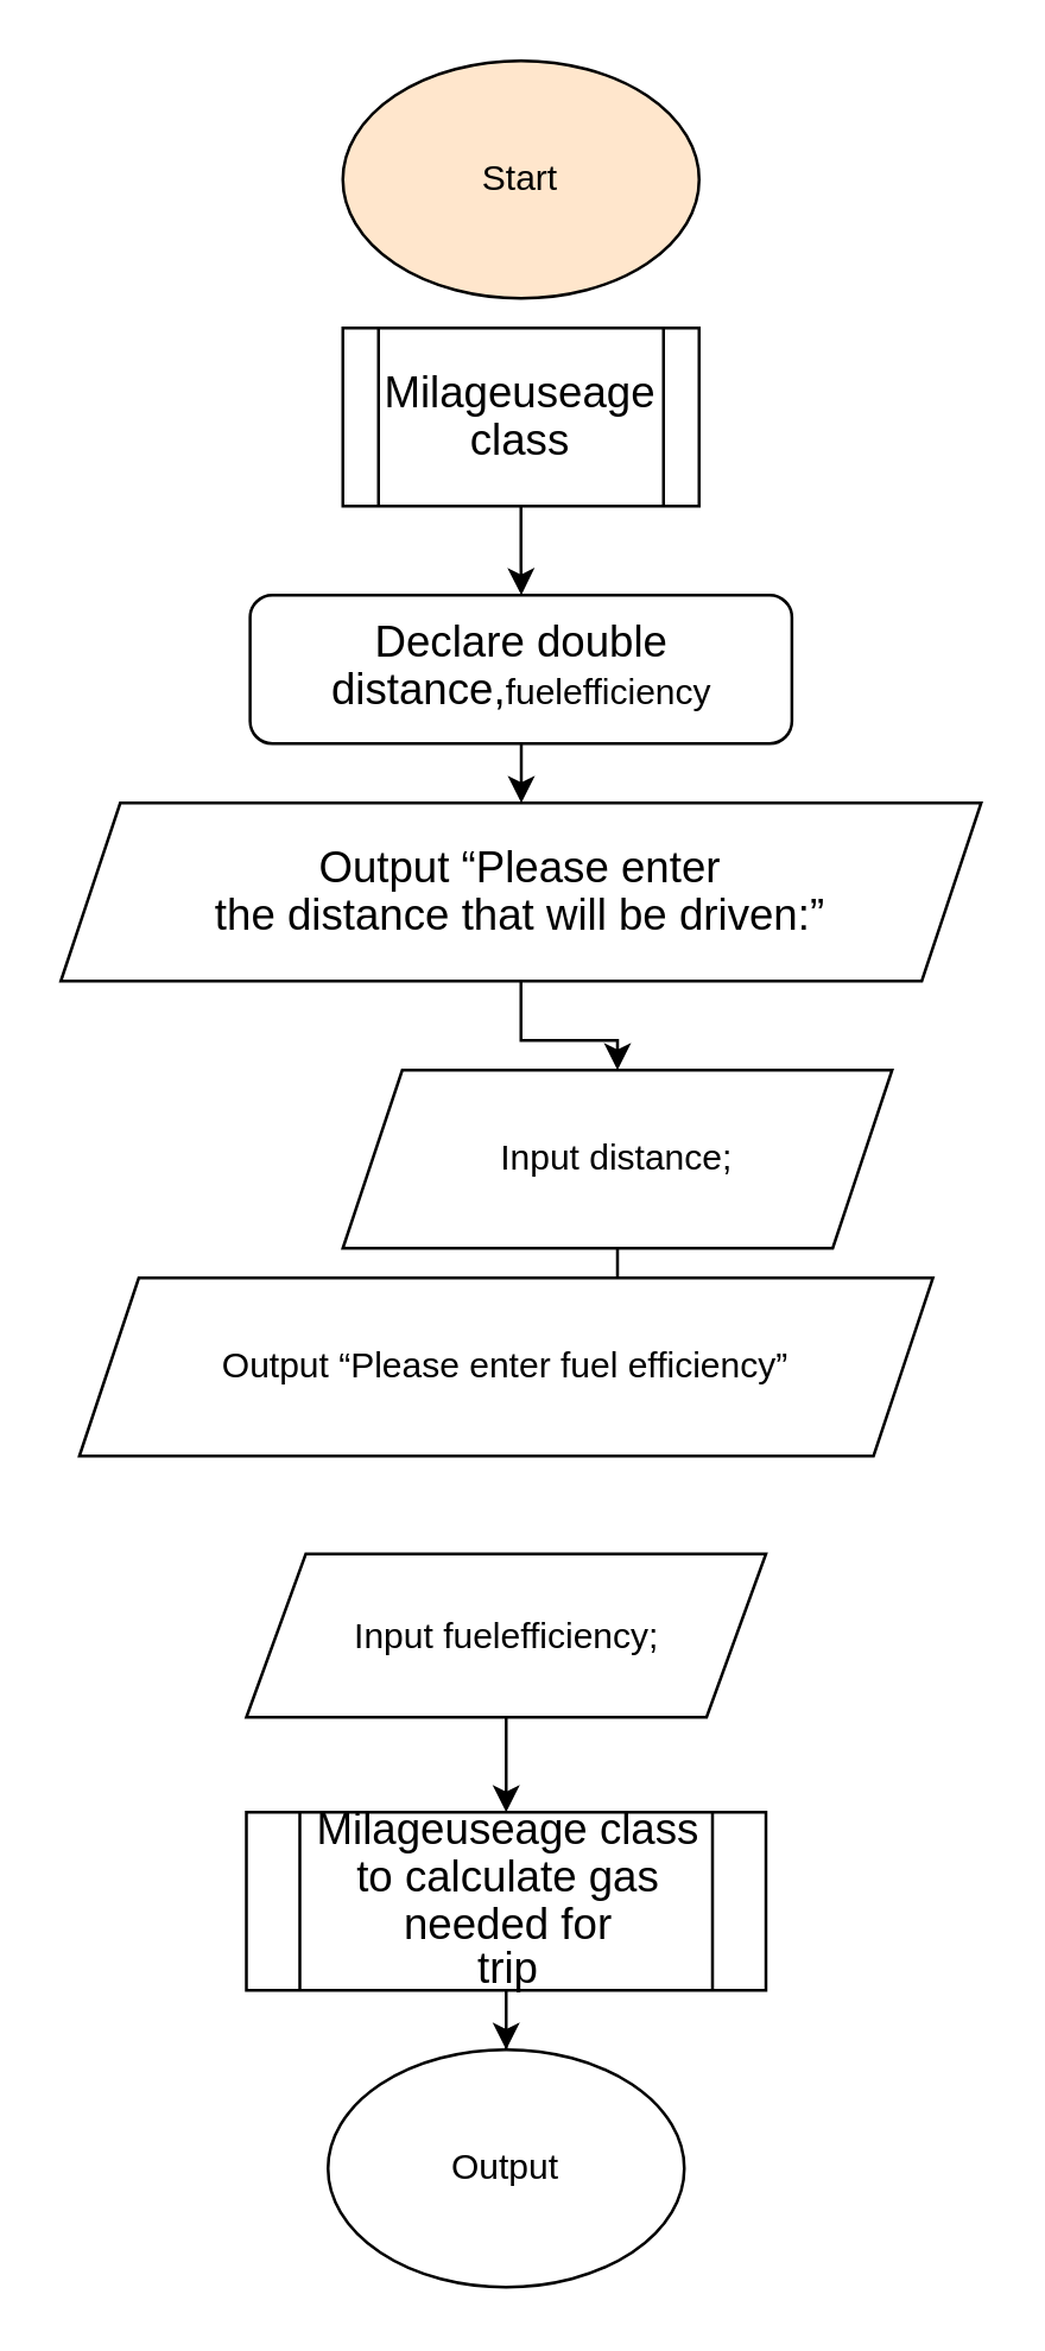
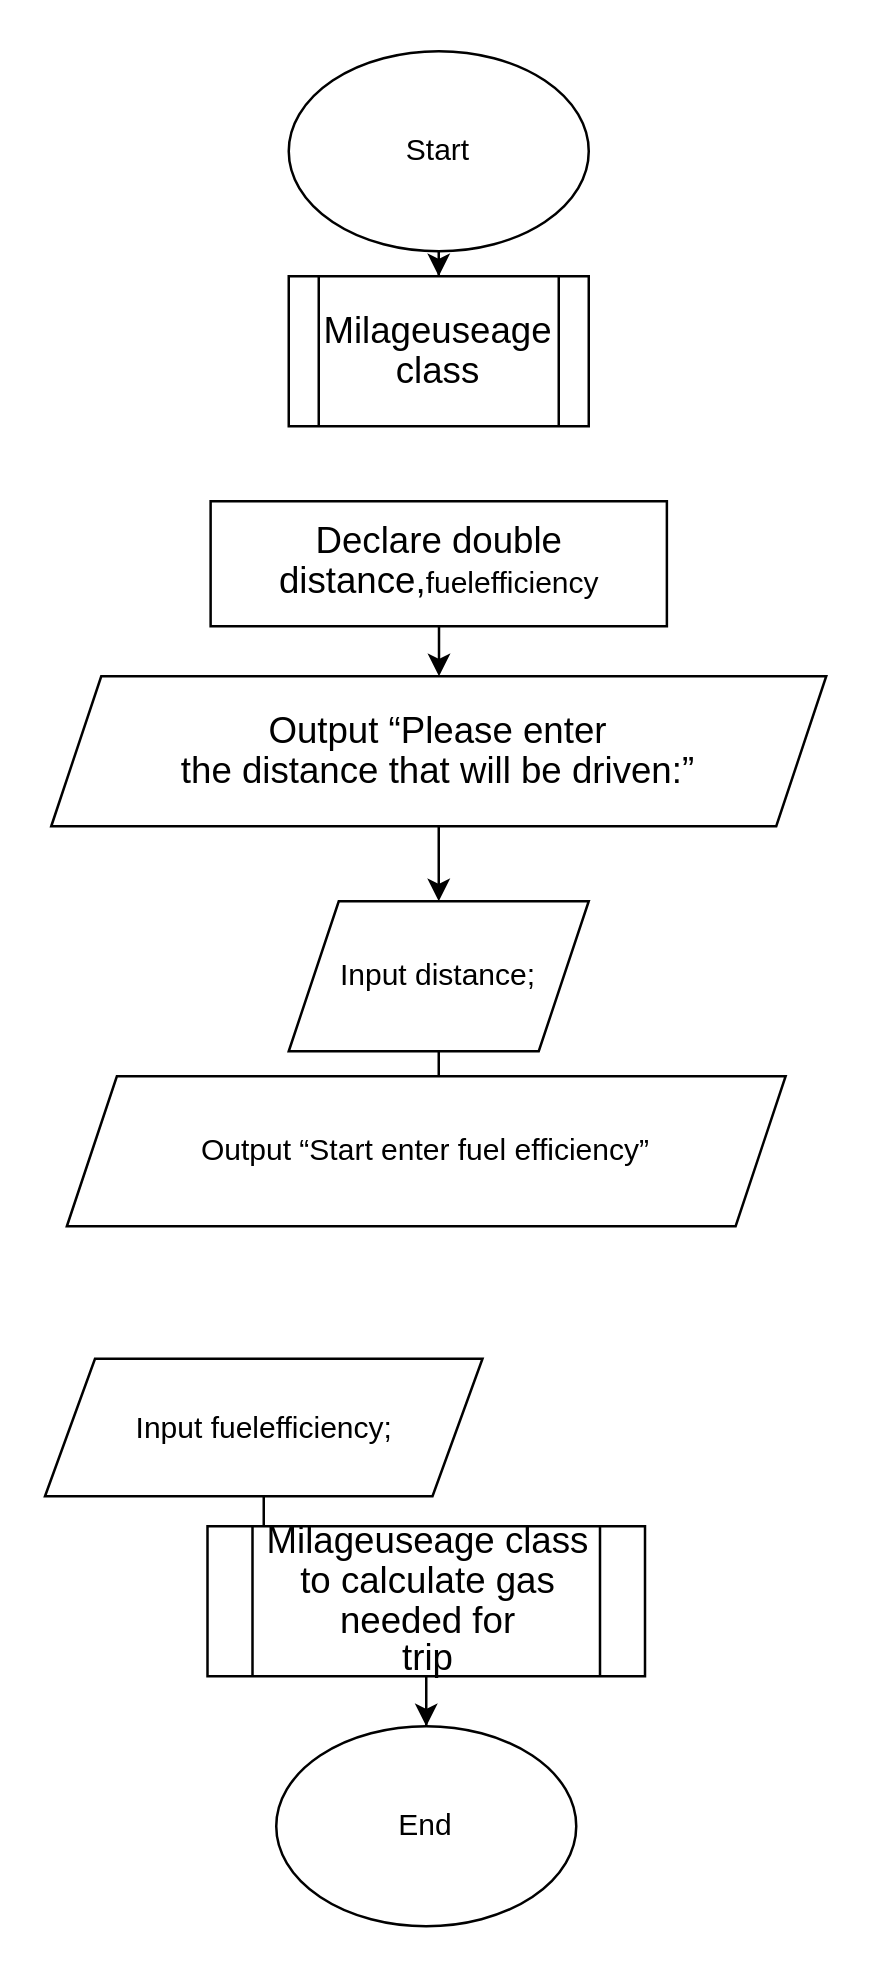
  <mxCell id="0" />
  <mxCell id="1" parent="0" />
- <mxCell id="3" value="Start" style="ellipse;whiteSpace=wrap;html=1;fillColor=#ffe6cc;" parent="1" vertex="1"><mxGeometry x="115" y="20" width="120" height="80" as="geometry" /></mxCell>
- <mxCell id="4" value="" style="edgeStyle=orthogonalEdgeStyle;rounded=0;orthogonalLoop=1;jettySize=auto;html=1;" edge="1" parent="1" source="5" target="17"><mxGeometry relative="1" as="geometry" /></mxCell>
+ <mxCell id="2" value="" style="edgeStyle=orthogonalEdgeStyle;rounded=0;orthogonalLoop=1;jettySize=auto;html=1;" parent="1" source="3" target="5" edge="1"><mxGeometry relative="1" as="geometry" /></mxCell>
+ <mxCell id="3" value="Start" style="ellipse;whiteSpace=wrap;html=1;" parent="1" vertex="1"><mxGeometry x="115" y="20" width="120" height="80" as="geometry" /></mxCell>
  <mxCell id="5" value="&lt;span style=&quot;font-size: 11.0pt ; line-height: 107% ; font-family: &amp;#34;calibri&amp;#34; , sans-serif&quot;&gt;Milageuseage class&lt;/span&gt;" style="shape=process;whiteSpace=wrap;html=1;backgroundOutline=1;" parent="1" vertex="1"><mxGeometry x="115" y="110" width="120" height="60" as="geometry" /></mxCell>
  <mxCell id="6" style="edgeStyle=orthogonalEdgeStyle;rounded=0;orthogonalLoop=1;jettySize=auto;html=1;entryX=0.5;entryY=0;entryDx=0;entryDy=0;" edge="1" parent="1" source="7" target="9"><mxGeometry relative="1" as="geometry" /></mxCell>
  <mxCell id="7" value="&lt;span style=&quot;font-size: 11.0pt ; line-height: 107% ; font-family: &amp;#34;calibri&amp;#34; , sans-serif&quot;&gt;Output “Please enter&lt;br/&gt;the distance that will be driven:”&lt;/span&gt;" style="shape=parallelogram;perimeter=parallelogramPerimeter;whiteSpace=wrap;html=1;fixedSize=1;" parent="1" vertex="1"><mxGeometry x="20" y="270" width="310" height="60" as="geometry" /></mxCell>
  <mxCell id="8" value="" style="edgeStyle=orthogonalEdgeStyle;rounded=0;orthogonalLoop=1;jettySize=auto;html=1;" parent="1" source="9" target="10" edge="1"><mxGeometry relative="1" as="geometry" /></mxCell>
- <mxCell id="9" value="&lt;p class=&quot;MsoNormal&quot;&gt;Input distance;&lt;/p&gt;" style="shape=parallelogram;perimeter=parallelogramPerimeter;whiteSpace=wrap;html=1;fixedSize=1;" parent="1" vertex="1"><mxGeometry x="115" y="360" width="185" height="60" as="geometry" /></mxCell>
- <mxCell id="10" value="&lt;p class=&quot;MsoNormal&quot;&gt;Output “Please enter fuel efficiency”&lt;/p&gt;" style="shape=parallelogram;perimeter=parallelogramPerimeter;whiteSpace=wrap;html=1;fixedSize=1;" parent="1" vertex="1"><mxGeometry x="26.25" y="430" width="287.5" height="60" as="geometry" /></mxCell>
+ <mxCell id="9" value="&lt;p class=&quot;MsoNormal&quot;&gt;Input distance;&lt;/p&gt;" style="shape=parallelogram;perimeter=parallelogramPerimeter;whiteSpace=wrap;html=1;fixedSize=1;" parent="1" vertex="1"><mxGeometry x="115" y="360" width="120" height="60" as="geometry" /></mxCell>
+ <mxCell id="10" value="&lt;p class=&quot;MsoNormal&quot;&gt;Output “Start enter fuel efficiency”&lt;/p&gt;" style="shape=parallelogram;perimeter=parallelogramPerimeter;whiteSpace=wrap;html=1;fixedSize=1;" parent="1" vertex="1"><mxGeometry x="26.25" y="430" width="287.5" height="60" as="geometry" /></mxCell>
  <mxCell id="11" value="" style="edgeStyle=orthogonalEdgeStyle;rounded=0;orthogonalLoop=1;jettySize=auto;html=1;" edge="1" parent="1" source="12" target="15"><mxGeometry relative="1" as="geometry" /></mxCell>
- <mxCell id="12" value="&lt;p class=&quot;MsoNormal&quot;&gt;Input fuelefficiency;&lt;/p&gt;" style="shape=parallelogram;perimeter=parallelogramPerimeter;whiteSpace=wrap;html=1;fixedSize=1;" parent="1" vertex="1"><mxGeometry x="82.5" y="523" width="175" height="55" as="geometry" /></mxCell>
+ <mxCell id="12" value="&lt;p class=&quot;MsoNormal&quot;&gt;Input fuelefficiency;&lt;/p&gt;" style="shape=parallelogram;perimeter=parallelogramPerimeter;whiteSpace=wrap;html=1;fixedSize=1;" parent="1" vertex="1"><mxGeometry x="17.5" y="543" width="175" height="55" as="geometry" /></mxCell>
  <mxCell id="13" value="" style="edgeStyle=orthogonalEdgeStyle;rounded=0;orthogonalLoop=1;jettySize=auto;html=1;exitX=0.5;exitY=1;exitDx=0;exitDy=0;" parent="1" source="15" target="14" edge="1"><mxGeometry relative="1" as="geometry"><mxPoint x="170" y="717.5" as="sourcePoint" /></mxGeometry></mxCell>
- <mxCell id="14" value="Output" style="ellipse;whiteSpace=wrap;html=1;" parent="1" vertex="1"><mxGeometry x="110" y="690" width="120" height="80" as="geometry" /></mxCell>
+ <mxCell id="14" value="End" style="ellipse;whiteSpace=wrap;html=1;" parent="1" vertex="1"><mxGeometry x="110" y="690" width="120" height="80" as="geometry" /></mxCell>
  <mxCell id="15" value="&lt;span style=&quot;font-size: 11.0pt ; line-height: 107% ; font-family: &amp;#34;calibri&amp;#34; , sans-serif&quot;&gt;Milageuseage class to&amp;nbsp;&lt;/span&gt;&lt;span style=&quot;font-size: 11.0pt ; line-height: 107% ; font-family: &amp;#34;calibri&amp;#34; , sans-serif&quot;&gt;calculate gas needed for&lt;br/&gt;trip&lt;/span&gt;" style="shape=process;whiteSpace=wrap;html=1;backgroundOutline=1;" parent="1" vertex="1"><mxGeometry x="82.5" y="610" width="175" height="60" as="geometry" /></mxCell>
  <mxCell id="16" value="" style="edgeStyle=orthogonalEdgeStyle;rounded=0;orthogonalLoop=1;jettySize=auto;html=1;entryX=0.5;entryY=0;entryDx=0;entryDy=0;" edge="1" parent="1" source="17" target="7"><mxGeometry relative="1" as="geometry" /></mxCell>
- <mxCell id="17" value="&lt;span style=&quot;font-size: 11.0pt ; line-height: 107% ; font-family: &amp;#34;calibri&amp;#34; , sans-serif&quot;&gt;Declare double distance,&lt;span style=&quot;font-family: &amp;#34;helvetica&amp;#34; ; font-size: 12px&quot;&gt;fuelefficiency&lt;/span&gt;&lt;br&gt;&lt;/span&gt;" style="whiteSpace=wrap;html=1;rounded=1;" vertex="1" parent="1"><mxGeometry x="83.75" y="200" width="182.5" height="50" as="geometry" /></mxCell>
+ <mxCell id="17" value="&lt;span style=&quot;font-size: 11.0pt ; line-height: 107% ; font-family: &amp;#34;calibri&amp;#34; , sans-serif&quot;&gt;Declare double distance,&lt;span style=&quot;font-family: &amp;#34;helvetica&amp;#34; ; font-size: 12px&quot;&gt;fuelefficiency&lt;/span&gt;&lt;br&gt;&lt;/span&gt;" style="whiteSpace=wrap;html=1;" vertex="1" parent="1"><mxGeometry x="83.75" y="200" width="182.5" height="50" as="geometry" /></mxCell>
